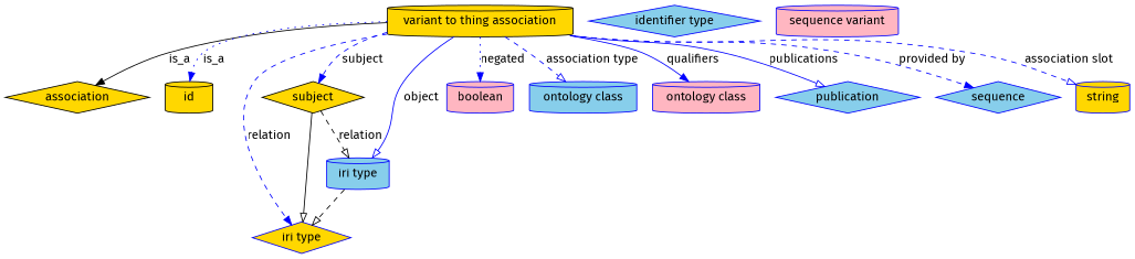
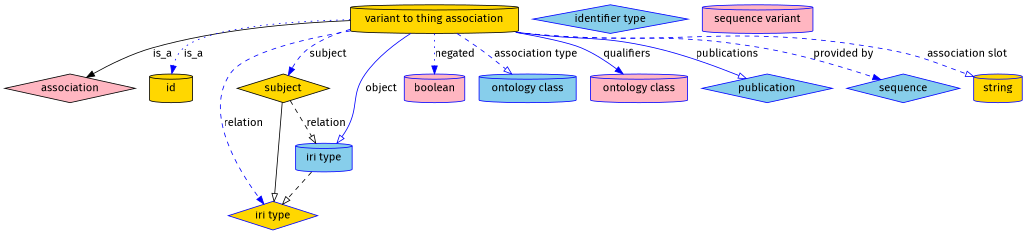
  digraph {
    fontname="Fira Sans"
    node [fillcolor=gold fontname="Fira Sans" shape=cylinder style=filled color=blue]
    edge [arrowhead=normal fontname="Fira Sans" style=dashed color=blue]
    n1 [height=0.5 label="variant to thing association" width=2.9346 color=""]
-   association [height=0.5 shape=diamond width=1.3723 color=""]
+   association [fillcolor=lightpink height=0.5 shape=diamond width=1.3723 color=""]
    id [height=0.5 width=0.75 color=""]
    subject [height=0.5 shape=diamond width=0.97656 color=""]
    n5 [height=0.5 label="iri type" shape=diamond width=0.9834]
    n6 [fillcolor=skyblue height=0.5 label="iri type" width=0.9834]
    n7 [fillcolor=lightpink height=0.5 label=boolean width=1.0584]
    n8 [fillcolor=skyblue height=0.5 label="ontology class" width=1.6931]
    n9 [fillcolor=lightpink height=0.5 label="ontology class" width=1.6931]
    n10 [fillcolor=skyblue height=0.5 label=publication shape=diamond width=1.3859]
    n11 [fillcolor=skyblue height=0.5 label=sequence shape=diamond width=1.1129]
    n12 [height=0.5 label=string width=0.8403]
    n13 [fillcolor=skyblue height=0.5 label="identifier type" shape=diamond width=1.652]
    n14 [fillcolor=lightpink height=0.5 label="sequence variant" width=1.9244]
    n1 -> association [label=is_a style=solid color=""]
    n1 -> id [label=is_a style=dotted]
    n1 -> subject [label=subject]
    n1 -> n5 [label=relation]
    n1 -> n6 [arrowhead=onormal label=object style=solid]
    n1 -> n7 [label=negated style=dotted]
    n1 -> n8 [arrowhead=onormal label="association type"]
    n1 -> n9 [label=qualifiers style=solid]
    n1 -> n10 [arrowhead=onormal label=publications style=solid]
    n1 -> n11 [label="provided by"]
    n1 -> n12 [arrowhead=onormal label="association slot"]
    subject -> n5 [arrowhead=onormal style=solid color=""]
    subject -> n6 [arrowhead=onormal label=relation color=""]
    n6 -> n5 [arrowhead=onormal color=""]
  }
